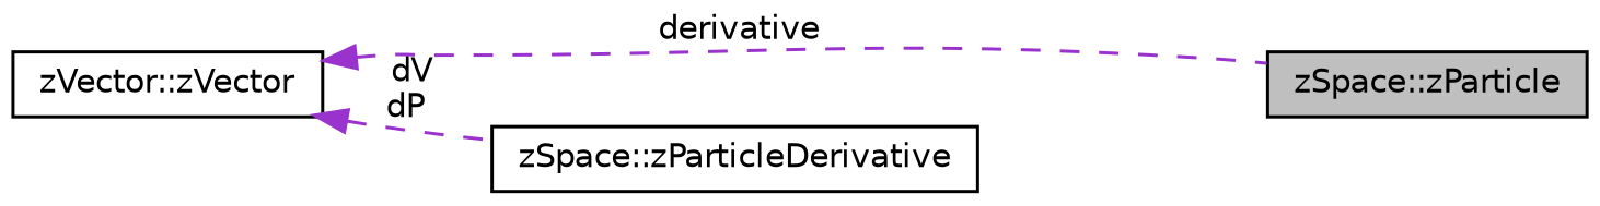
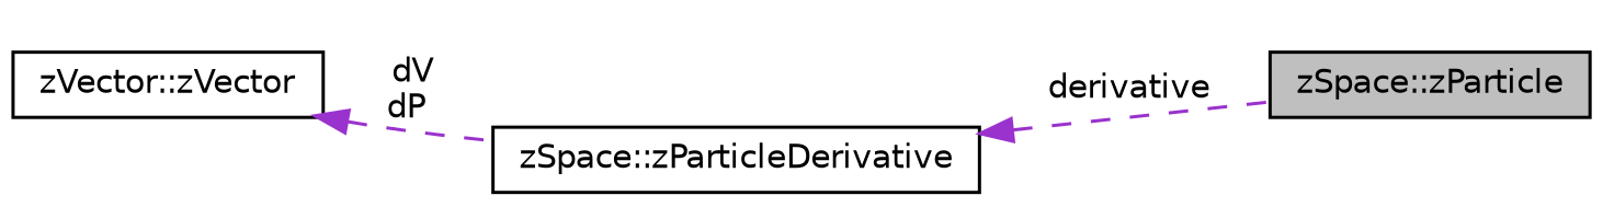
  digraph {
    rankdir=LR
    node [color=black fillcolor=white fontname=Helvetica fontsize=10 shape=record style=filled]
    edge [color=darkorchid3 dir=back fontname=Helvetica fontsize=10 labelfontname=Helvetica labelfontsize=10 style=dashed]
    n1 [fillcolor=grey75 fontcolor=black height=0.2 label="zSpace::zParticle" width=0.4]
    n2 [height=0.2 label="zSpace::zParticleDerivative" width=0.4]
    n3 [height=0.2 label="zVector::zVector" width=0.4]
-   n3 -> n1 [label=" derivative"]
+   n2 -> n1 [label=" derivative"]
    n3 -> n2 [label=" dV\ndP"]
  }
